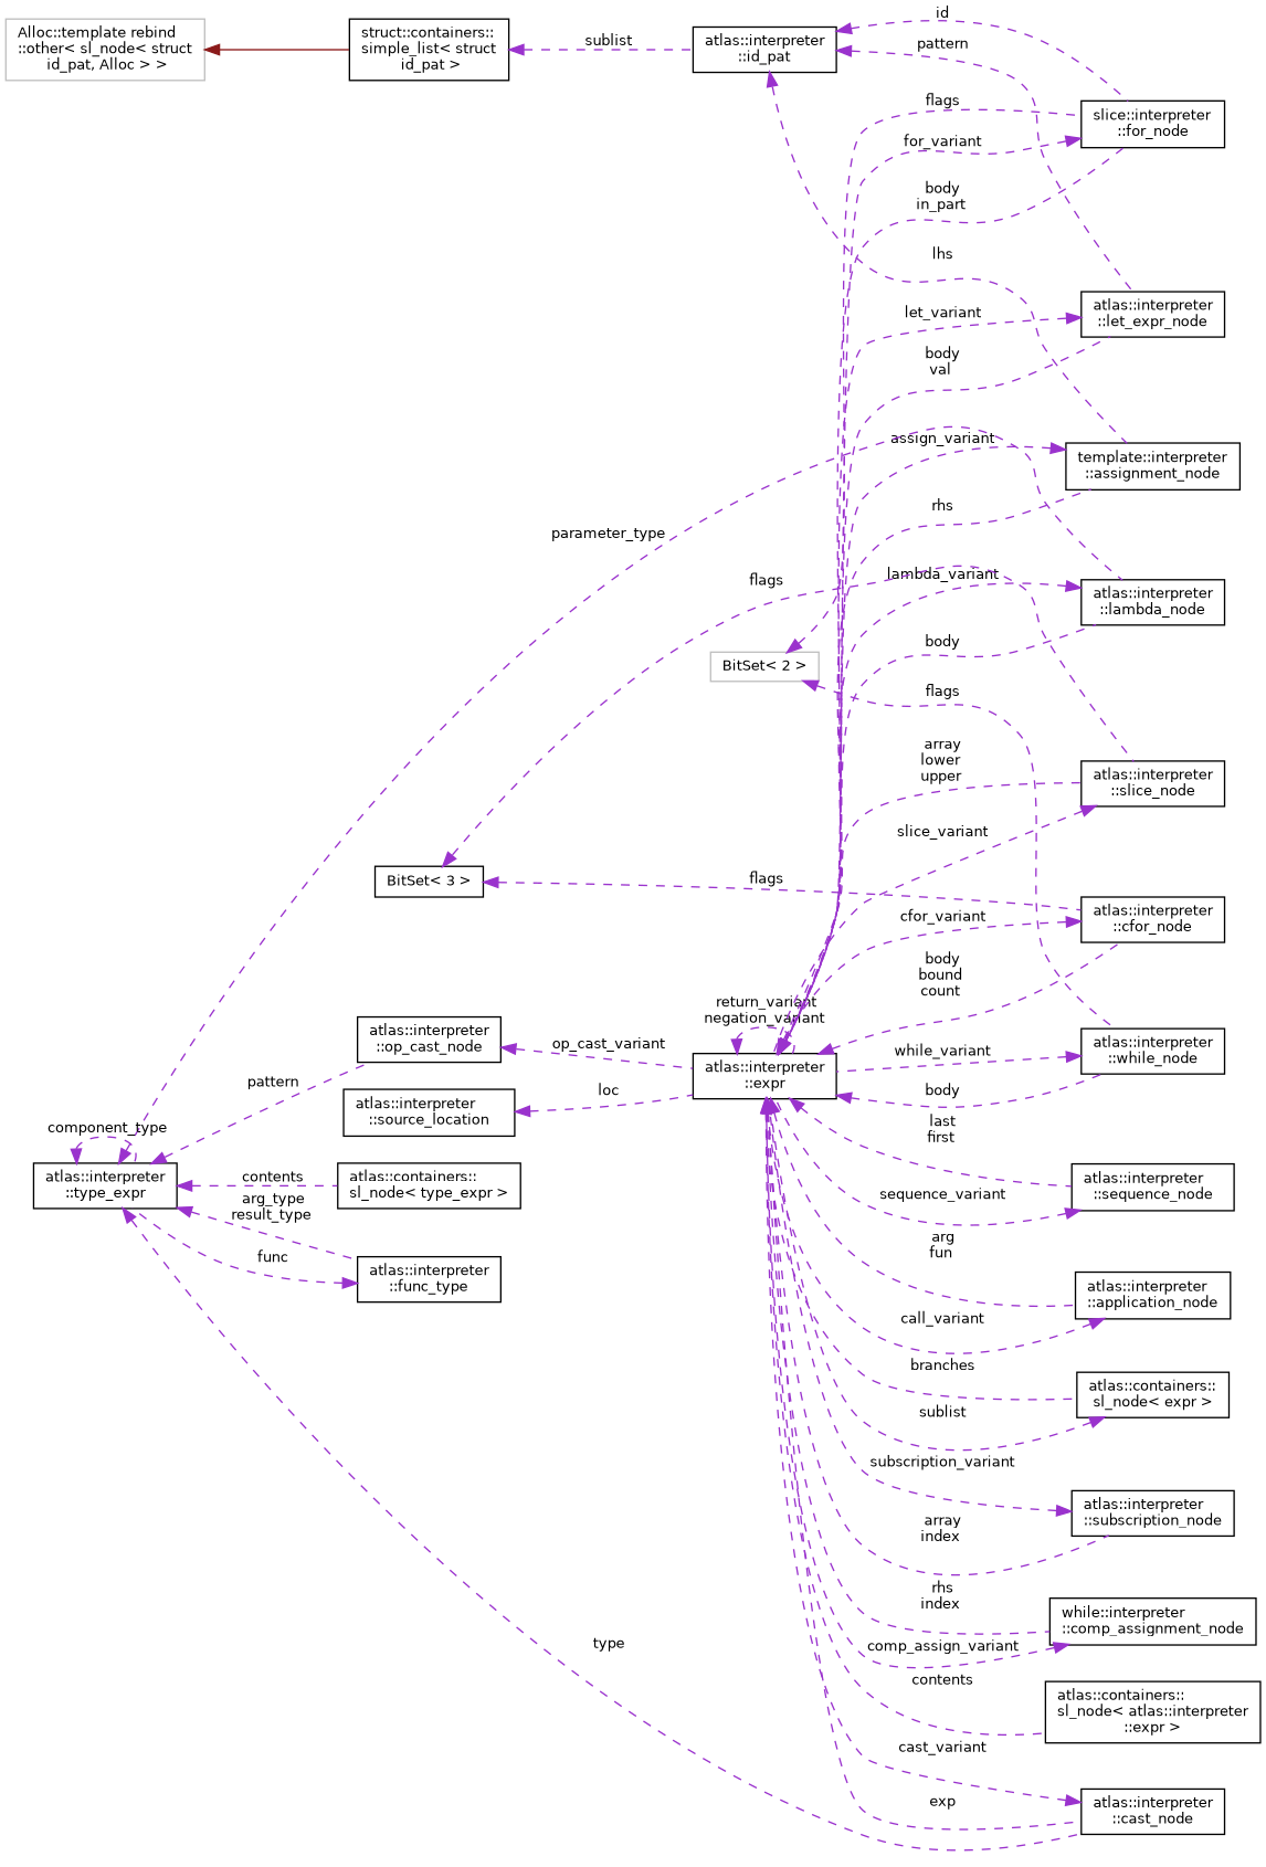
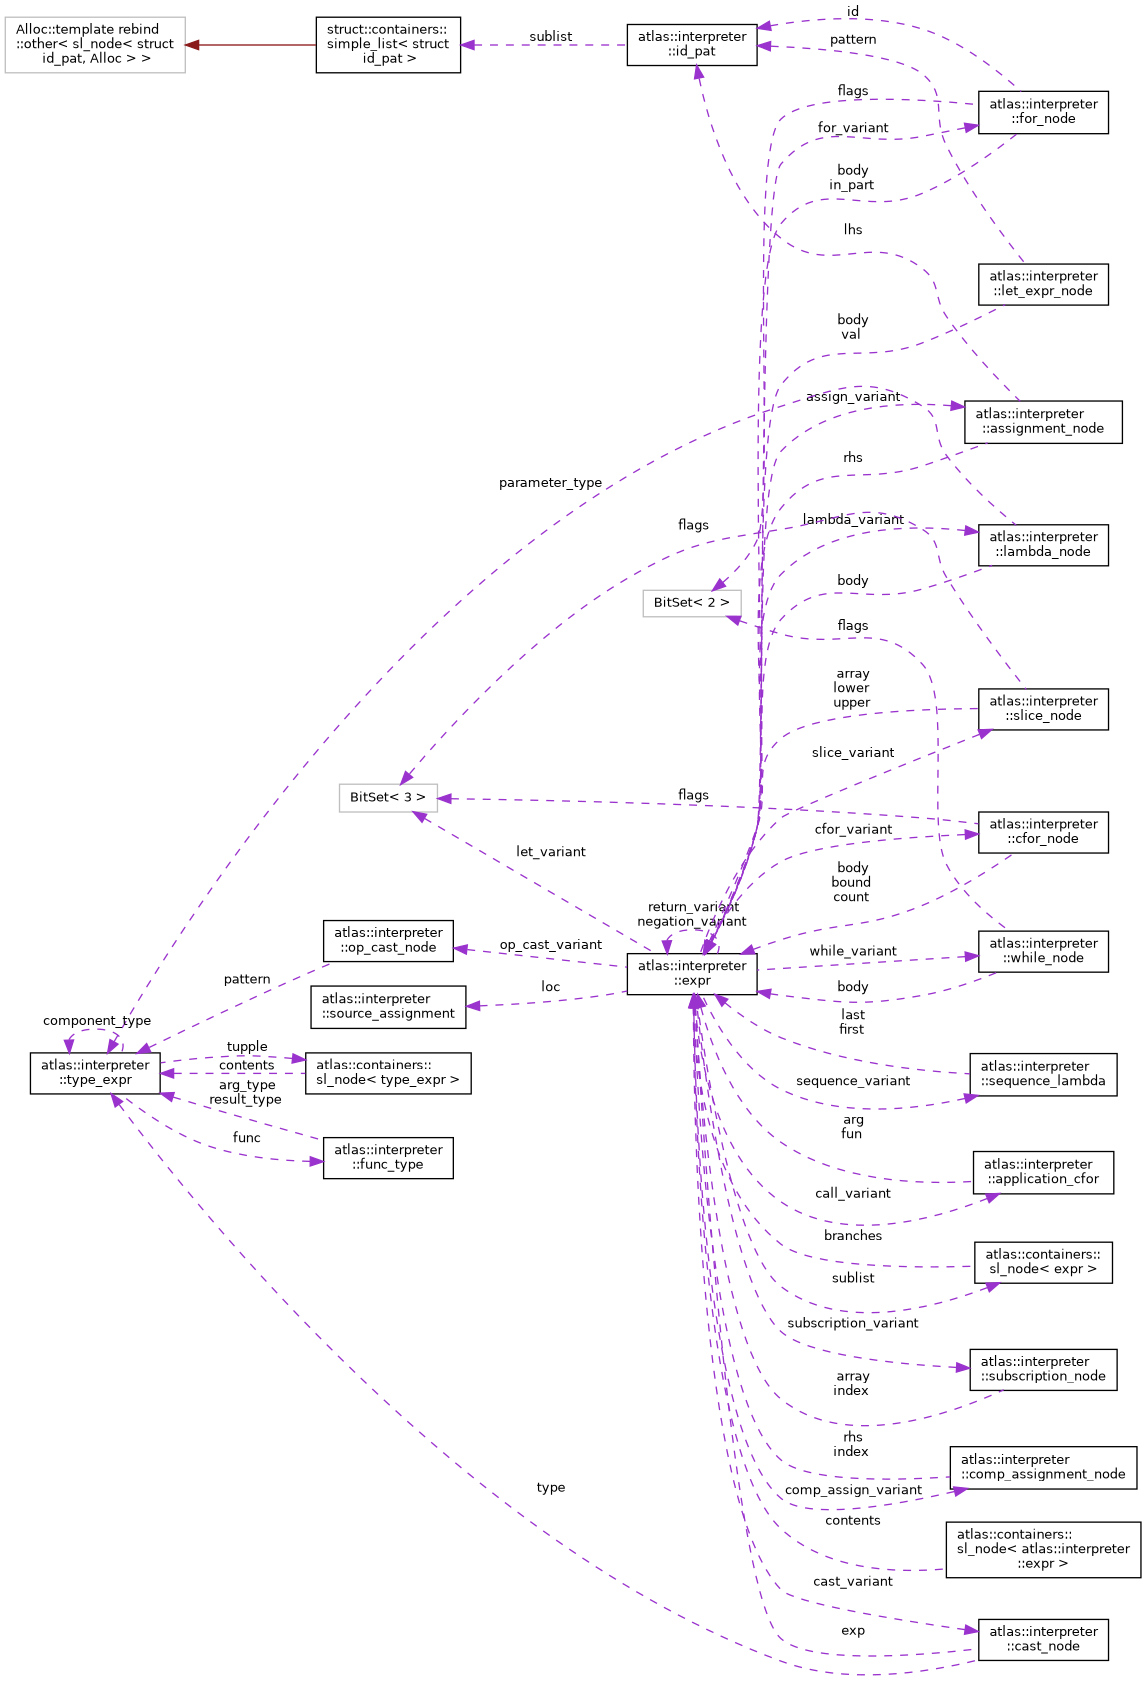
  digraph {
    rankdir=LR
    node [color=black fillcolor=white fontname=Helvetica fontsize=10 shape=record style=filled]
    edge [color=darkorchid3 dir=back fontname=Helvetica fontsize=10 labelfontname=Helvetica labelfontsize=10 style=dashed]
    n1 [height=0.2 label="atlas::interpreter\l::expr" width=0.4]
    n2 [height=0.2 label="atlas::containers::\lsl_node\< atlas::interpreter\l::expr \>" width=0.4]
    n3 [height=0.2 label="atlas::interpreter\l::cast_node" width=0.4]
    n4 [height=0.2 label="atlas::interpreter\l::slice_node" width=0.4]
    n5 [height=0.2 label="atlas::interpreter\l::subscription_node" width=0.4]
    n6 [height=0.2 label="atlas::interpreter\l::let_expr_node" width=0.4]
    n7 [height=0.2 label="atlas::interpreter\l::cfor_node" width=0.4]
-   n8 [height=0.2 label="slice::interpreter\l::for_node" width=0.4]
-   n9 [height=0.2 label="atlas::interpreter\l::sequence_node" width=0.4]
+   n8 [height=0.2 label="atlas::interpreter\l::for_node" width=0.4]
+   n9 [height=0.2 label="atlas::interpreter\l::sequence_lambda" width=0.4]
    n10 [height=0.2 label="atlas::interpreter\l::while_node" width=0.4]
-   n11 [height=0.2 label="template::interpreter\l::assignment_node" width=0.4]
-   n12 [height=0.2 label="atlas::interpreter\l::application_node" width=0.4]
+   n11 [height=0.2 label="atlas::interpreter\l::assignment_node" width=0.4]
+   n12 [height=0.2 label="atlas::interpreter\l::application_cfor" width=0.4]
    n13 [height=0.2 label="atlas::containers::\lsl_node\< expr \>" width=0.4]
    n14 [height=0.2 label="atlas::interpreter\l::lambda_node" width=0.4]
-   n15 [height=0.2 label="while::interpreter\l::comp_assignment_node" width=0.4]
-   n16 [height=0.2 label="atlas::interpreter\l::source_location" width=0.4]
+   n15 [height=0.2 label="atlas::interpreter\l::comp_assignment_node" width=0.4]
+   n16 [height=0.2 label="atlas::interpreter\l::source_assignment" width=0.4]
    n17 [height=0.2 label="atlas::interpreter\l::type_expr" width=0.4]
    n18 [height=0.2 label="atlas::interpreter\l::func_type" width=0.4]
    n19 [height=0.2 label="atlas::containers::\lsl_node\< type_expr \>" width=0.4]
    n20 [height=0.2 label="atlas::interpreter\l::op_cast_node" width=0.4]
-   n21 [height=0.2 label="BitSet\< 3 \>" width=0.4]
+   n21 [color=grey75 height=0.2 label="BitSet\< 3 \>" width=0.4]
    n22 [height=0.2 label="atlas::interpreter\l::id_pat" width=0.4]
    n23 [height=0.2 label="struct::containers::\lsimple_list\< struct\l id_pat \>" width=0.4]
    n24 [color=grey75 height=0.2 label="Alloc::template rebind\l::other\< sl_node\< struct\l id_pat, Alloc \> \>" width=0.4]
    n25 [color=grey75 height=0.2 label="BitSet\< 2 \>" width=0.4]
    n1 -> n1 [label=" return_variant\nnegation_variant"]
    n1 -> n2 [label=" contents"]
    n1 -> n3 [label=" exp"]
    n1 -> n4 [label=" array\nlower\nupper"]
    n1 -> n5 [label=" array\nindex"]
    n1 -> n6 [label=" body\nval"]
    n1 -> n7 [label=" body\nbound\ncount"]
    n1 -> n8 [label=" body\nin_part"]
    n1 -> n9 [label=" last\nfirst"]
    n1 -> n10 [label=" body"]
    n1 -> n11 [label=" rhs"]
    n1 -> n12 [label=" arg\nfun"]
    n1 -> n13 [label=" branches"]
    n1 -> n14 [label=" body"]
    n1 -> n15 [label=" rhs\nindex"]
    n3 -> n1 [label=" cast_variant"]
    n4 -> n1 [label=" slice_variant"]
    n5 -> n1 [label=" subscription_variant"]
-   n6 -> n1 [label=" let_variant"]
+   n21 -> n1 [label=" let_variant"]
    n7 -> n1 [label=" cfor_variant"]
    n8 -> n1 [label=" for_variant"]
    n9 -> n1 [label=" sequence_variant"]
    n10 -> n1 [label=" while_variant"]
    n11 -> n1 [label=" assign_variant"]
    n12 -> n1 [label=" call_variant"]
    n13 -> n1 [label=" sublist"]
    n14 -> n1 [label=" lambda_variant"]
    n15 -> n1 [label=" comp_assign_variant"]
    n16 -> n1 [label=" loc"]
    n17 -> n3 [label=" type"]
    n17 -> n14 [label=" parameter_type"]
    n17 -> n17 [label=" component_type"]
    n17 -> n18 [label=" arg_type\nresult_type"]
    n17 -> n19 [label=" contents"]
    n17 -> n20 [label=" pattern"]
    n18 -> n17 [label=" func"]
+   n19 -> n17 [label=" tupple"]
    n20 -> n1 [label=" op_cast_variant"]
    n21 -> n4 [label=" flags"]
    n21 -> n7 [label=" flags"]
    n22 -> n6 [label=" pattern"]
    n22 -> n8 [label=" id"]
    n22 -> n11 [label=" lhs"]
    n23 -> n22 [label=" sublist"]
    n24 -> n23 [color=firebrick4 style=solid]
    n25 -> n8 [label=" flags"]
    n25 -> n10 [label=" flags"]
  }
